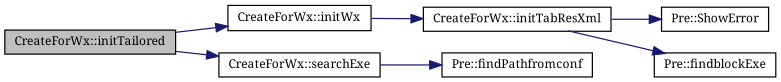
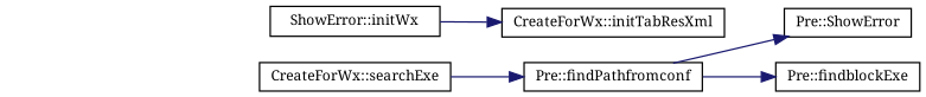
  digraph {
    fontname="Noto Serif"
    rankdir=LR
    node [color=black fillcolor=white fontname="Noto Serif" fontsize=10 shape=record style=filled]
    edge [color=midnightblue fontname="Noto Serif" fontsize=10 labelfontname=Helvetica labelfontsize=10 style=solid]
-   n1 [fillcolor=grey75 fontcolor=black height=0.2 label="CreateForWx::initTailored" width=0.4]
-   n2 [height=0.2 label="CreateForWx::initWx" width=0.4]
+   n2 [height=0.2 label="ShowError::initWx" width=0.4]
    n3 [height=0.2 label="CreateForWx::searchExe" width=0.4]
    n4 [height=0.2 label="CreateForWx::initTabResXml" width=0.4]
    n5 [height=0.2 label="Pre::findPathfromconf" width=0.4]
    n6 [height=0.2 label="Pre::ShowError" width=0.4]
    n7 [height=0.2 label="Pre::findblockExe" width=0.4]
-   n1 -> n2
-   n1 -> n3
    n2 -> n4
    n3 -> n5
-   n4 -> n6
-   n4 -> n7
+   n5 -> n6
+   n5 -> n7
  }
